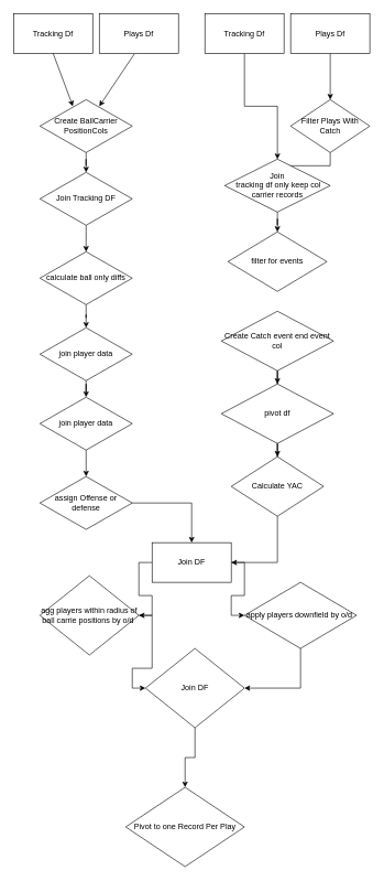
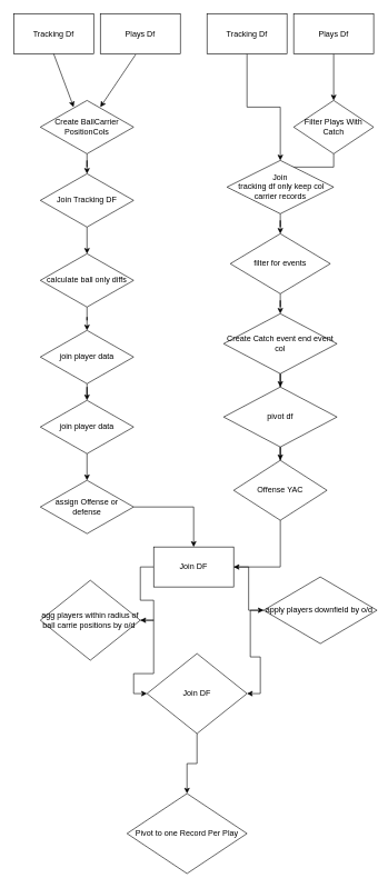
  <mxCell id="0" />
  <mxCell id="1" parent="0" />
  <mxCell id="2" value="Tracking Df" style="rounded=0;whiteSpace=wrap;html=1;" parent="1" vertex="1"><mxGeometry x="20" y="20" width="120" height="60" as="geometry" /></mxCell>
  <mxCell id="3" value="Plays Df" style="rounded=0;whiteSpace=wrap;html=1;" parent="1" vertex="1"><mxGeometry x="150" y="20" width="120" height="60" as="geometry" /></mxCell>
  <mxCell id="4" value="" style="endArrow=classic;html=1;rounded=0;exitX=0.442;exitY=1.017;exitDx=0;exitDy=0;exitPerimeter=0;" parent="1" source="3" edge="1"><mxGeometry width="50" height="50" relative="1" as="geometry"><mxPoint x="270" y="760" as="sourcePoint" /><mxPoint x="150" y="160" as="targetPoint" /></mxGeometry></mxCell>
  <mxCell id="5" value="" style="endArrow=classic;html=1;rounded=0;exitX=0.5;exitY=1;exitDx=0;exitDy=0;" parent="1" source="2" edge="1"><mxGeometry width="50" height="50" relative="1" as="geometry"><mxPoint x="270" y="760" as="sourcePoint" /><mxPoint x="110" y="160" as="targetPoint" /></mxGeometry></mxCell>
  <mxCell id="6" value="" style="edgeStyle=orthogonalEdgeStyle;rounded=0;orthogonalLoop=1;jettySize=auto;html=1;" parent="1" source="7" target="9" edge="1"><mxGeometry relative="1" as="geometry" /></mxCell>
  <mxCell id="7" value="Create BallCarrier PositionCols" style="rhombus;whiteSpace=wrap;html=1;" parent="1" vertex="1"><mxGeometry x="60" y="150" width="140" height="80" as="geometry" /></mxCell>
  <mxCell id="8" value="" style="edgeStyle=orthogonalEdgeStyle;rounded=0;orthogonalLoop=1;jettySize=auto;html=1;" parent="1" source="9" target="11" edge="1"><mxGeometry relative="1" as="geometry" /></mxCell>
  <mxCell id="9" value="Join Tracking DF" style="rhombus;whiteSpace=wrap;html=1;" parent="1" vertex="1"><mxGeometry x="60" y="260" width="140" height="80" as="geometry" /></mxCell>
  <mxCell id="10" value="" style="edgeStyle=orthogonalEdgeStyle;rounded=0;orthogonalLoop=1;jettySize=auto;html=1;" parent="1" source="11" target="13" edge="1"><mxGeometry relative="1" as="geometry" /></mxCell>
  <mxCell id="11" value="calculate ball only diffs" style="rhombus;whiteSpace=wrap;html=1;" parent="1" vertex="1"><mxGeometry x="60" y="380" width="140" height="80" as="geometry" /></mxCell>
  <mxCell id="12" value="" style="edgeStyle=orthogonalEdgeStyle;rounded=0;orthogonalLoop=1;jettySize=auto;html=1;" parent="1" source="13" target="15" edge="1"><mxGeometry relative="1" as="geometry" /></mxCell>
  <mxCell id="13" value="join player data" style="rhombus;whiteSpace=wrap;html=1;" parent="1" vertex="1"><mxGeometry x="60" y="495" width="140" height="80" as="geometry" /></mxCell>
  <mxCell id="14" value="" style="edgeStyle=orthogonalEdgeStyle;rounded=0;orthogonalLoop=1;jettySize=auto;html=1;" parent="1" source="15" target="17" edge="1"><mxGeometry relative="1" as="geometry" /></mxCell>
  <mxCell id="15" value="join player data" style="rhombus;whiteSpace=wrap;html=1;" parent="1" vertex="1"><mxGeometry x="60" y="600" width="140" height="80" as="geometry" /></mxCell>
  <mxCell id="16" value="" style="edgeStyle=orthogonalEdgeStyle;rounded=0;orthogonalLoop=1;jettySize=auto;html=1;" parent="1" source="17" target="36" edge="1"><mxGeometry relative="1" as="geometry" /></mxCell>
  <mxCell id="17" value="assign Offense or defense" style="rhombus;whiteSpace=wrap;html=1;" parent="1" vertex="1"><mxGeometry x="60" y="720" width="140" height="80" as="geometry" /></mxCell>
  <mxCell id="18" value="" style="edgeStyle=orthogonalEdgeStyle;rounded=0;orthogonalLoop=1;jettySize=auto;html=1;" parent="1" source="19" target="25" edge="1"><mxGeometry relative="1" as="geometry" /></mxCell>
  <mxCell id="19" value="Tracking Df" style="rounded=0;whiteSpace=wrap;html=1;" parent="1" vertex="1"><mxGeometry x="310" y="20" width="120" height="60" as="geometry" /></mxCell>
  <mxCell id="20" value="" style="edgeStyle=orthogonalEdgeStyle;rounded=0;orthogonalLoop=1;jettySize=auto;html=1;" parent="1" source="21" target="23" edge="1"><mxGeometry relative="1" as="geometry" /></mxCell>
  <mxCell id="21" value="Plays Df" style="rounded=0;whiteSpace=wrap;html=1;" parent="1" vertex="1"><mxGeometry x="440" y="20" width="120" height="60" as="geometry" /></mxCell>
  <mxCell id="22" style="edgeStyle=orthogonalEdgeStyle;rounded=0;orthogonalLoop=1;jettySize=auto;html=1;entryX=0.5;entryY=0;entryDx=0;entryDy=0;" parent="1" source="23" target="25" edge="1"><mxGeometry relative="1" as="geometry" /></mxCell>
  <mxCell id="23" value="Filter Plays With Catch" style="rhombus;whiteSpace=wrap;html=1;rounded=0;" parent="1" vertex="1"><mxGeometry x="440" y="150" width="120" height="80" as="geometry" /></mxCell>
  <mxCell id="24" value="" style="edgeStyle=orthogonalEdgeStyle;rounded=0;orthogonalLoop=1;jettySize=auto;html=1;" parent="1" source="25" target="27" edge="1"><mxGeometry relative="1" as="geometry" /></mxCell>
  <mxCell id="25" value="Join&lt;br&gt;&amp;nbsp;tracking df only keep col carrier records" style="rhombus;whiteSpace=wrap;html=1;rounded=0;" parent="1" vertex="1"><mxGeometry x="340" y="240" width="160" height="80" as="geometry" /></mxCell>
+ <mxCell id="26" value="" style="edgeStyle=orthogonalEdgeStyle;rounded=0;orthogonalLoop=1;jettySize=auto;html=1;" parent="1" source="27" target="29" edge="1"><mxGeometry relative="1" as="geometry" /></mxCell>
  <mxCell id="27" value="filter for events" style="rhombus;whiteSpace=wrap;html=1;rounded=0;" parent="1" vertex="1"><mxGeometry x="345" y="350" width="150" height="90" as="geometry" /></mxCell>
  <mxCell id="28" value="" style="edgeStyle=orthogonalEdgeStyle;rounded=0;orthogonalLoop=1;jettySize=auto;html=1;" parent="1" source="29" target="31" edge="1"><mxGeometry relative="1" as="geometry" /></mxCell>
  <mxCell id="29" value="Create Catch event end event col" style="rhombus;whiteSpace=wrap;html=1;rounded=0;" parent="1" vertex="1"><mxGeometry x="335" y="470" width="170" height="90" as="geometry" /></mxCell>
  <mxCell id="30" value="" style="edgeStyle=orthogonalEdgeStyle;rounded=0;orthogonalLoop=1;jettySize=auto;html=1;" parent="1" source="31" target="33" edge="1"><mxGeometry relative="1" as="geometry" /></mxCell>
  <mxCell id="31" value="pivot df" style="rhombus;whiteSpace=wrap;html=1;rounded=0;" parent="1" vertex="1"><mxGeometry x="335" y="580" width="170" height="90" as="geometry" /></mxCell>
  <mxCell id="32" style="edgeStyle=orthogonalEdgeStyle;rounded=0;orthogonalLoop=1;jettySize=auto;html=1;exitX=0.5;exitY=1;exitDx=0;exitDy=0;entryX=1;entryY=0.5;entryDx=0;entryDy=0;" parent="1" source="33" target="36" edge="1"><mxGeometry relative="1" as="geometry" /></mxCell>
- <mxCell id="33" value="Calculate YAC" style="rhombus;whiteSpace=wrap;html=1;rounded=0;" parent="1" vertex="1"><mxGeometry x="350" y="690" width="140" height="90" as="geometry" /></mxCell>
+ <mxCell id="33" value="Offense YAC" style="rhombus;whiteSpace=wrap;html=1;rounded=0;" parent="1" vertex="1"><mxGeometry x="350" y="690" width="140" height="90" as="geometry" /></mxCell>
  <mxCell id="34" value="" style="edgeStyle=orthogonalEdgeStyle;rounded=0;orthogonalLoop=1;jettySize=auto;html=1;" parent="1" source="36" target="38" edge="1"><mxGeometry relative="1" as="geometry" /></mxCell>
  <mxCell id="35" value="" style="edgeStyle=orthogonalEdgeStyle;rounded=0;orthogonalLoop=1;jettySize=auto;html=1;" parent="1" source="36" target="40" edge="1"><mxGeometry relative="1" as="geometry" /></mxCell>
  <mxCell id="36" value="Join DF" style="whiteSpace=wrap;html=1;" parent="1" vertex="1"><mxGeometry x="230" y="820" width="120" height="60" as="geometry" /></mxCell>
  <mxCell id="37" value="" style="edgeStyle=orthogonalEdgeStyle;rounded=0;orthogonalLoop=1;jettySize=auto;html=1;" parent="1" source="38" target="42" edge="1"><mxGeometry relative="1" as="geometry" /></mxCell>
  <mxCell id="38" value="agg players within radius of ball carrie&amp;nbsp;&lt;span style=&quot;white-space: pre;&quot;&gt;positions by o/d &lt;/span&gt;" style="rhombus;whiteSpace=wrap;html=1;" parent="1" vertex="1"><mxGeometry x="60" y="870" width="150" height="120" as="geometry" /></mxCell>
  <mxCell id="39" style="edgeStyle=orthogonalEdgeStyle;rounded=0;orthogonalLoop=1;jettySize=auto;html=1;entryX=1;entryY=0.5;entryDx=0;entryDy=0;" parent="1" source="40" target="42" edge="1"><mxGeometry relative="1" as="geometry" /></mxCell>
- <mxCell id="40" value="apply players downfield by o/d&amp;nbsp;" style="rhombus;whiteSpace=wrap;html=1;" parent="1" vertex="1"><mxGeometry x="370" y="880" width="170" height="100" as="geometry" /></mxCell>
+ <mxCell id="40" value="apply players downfield by o/d&amp;nbsp;" style="rhombus;whiteSpace=wrap;html=1;" parent="1" vertex="1"><mxGeometry x="395" y="865" width="170" height="100" as="geometry" /></mxCell>
  <mxCell id="41" value="" style="edgeStyle=orthogonalEdgeStyle;rounded=0;orthogonalLoop=1;jettySize=auto;html=1;" parent="1" source="42" target="43" edge="1"><mxGeometry relative="1" as="geometry" /></mxCell>
  <mxCell id="42" value="Join DF" style="rhombus;whiteSpace=wrap;html=1;" parent="1" vertex="1"><mxGeometry x="220" y="980" width="150" height="120" as="geometry" /></mxCell>
  <mxCell id="43" value="Pivot to one Record Per Play" style="rhombus;whiteSpace=wrap;html=1;" parent="1" vertex="1"><mxGeometry x="190" y="1190" width="180" height="120" as="geometry" /></mxCell>
